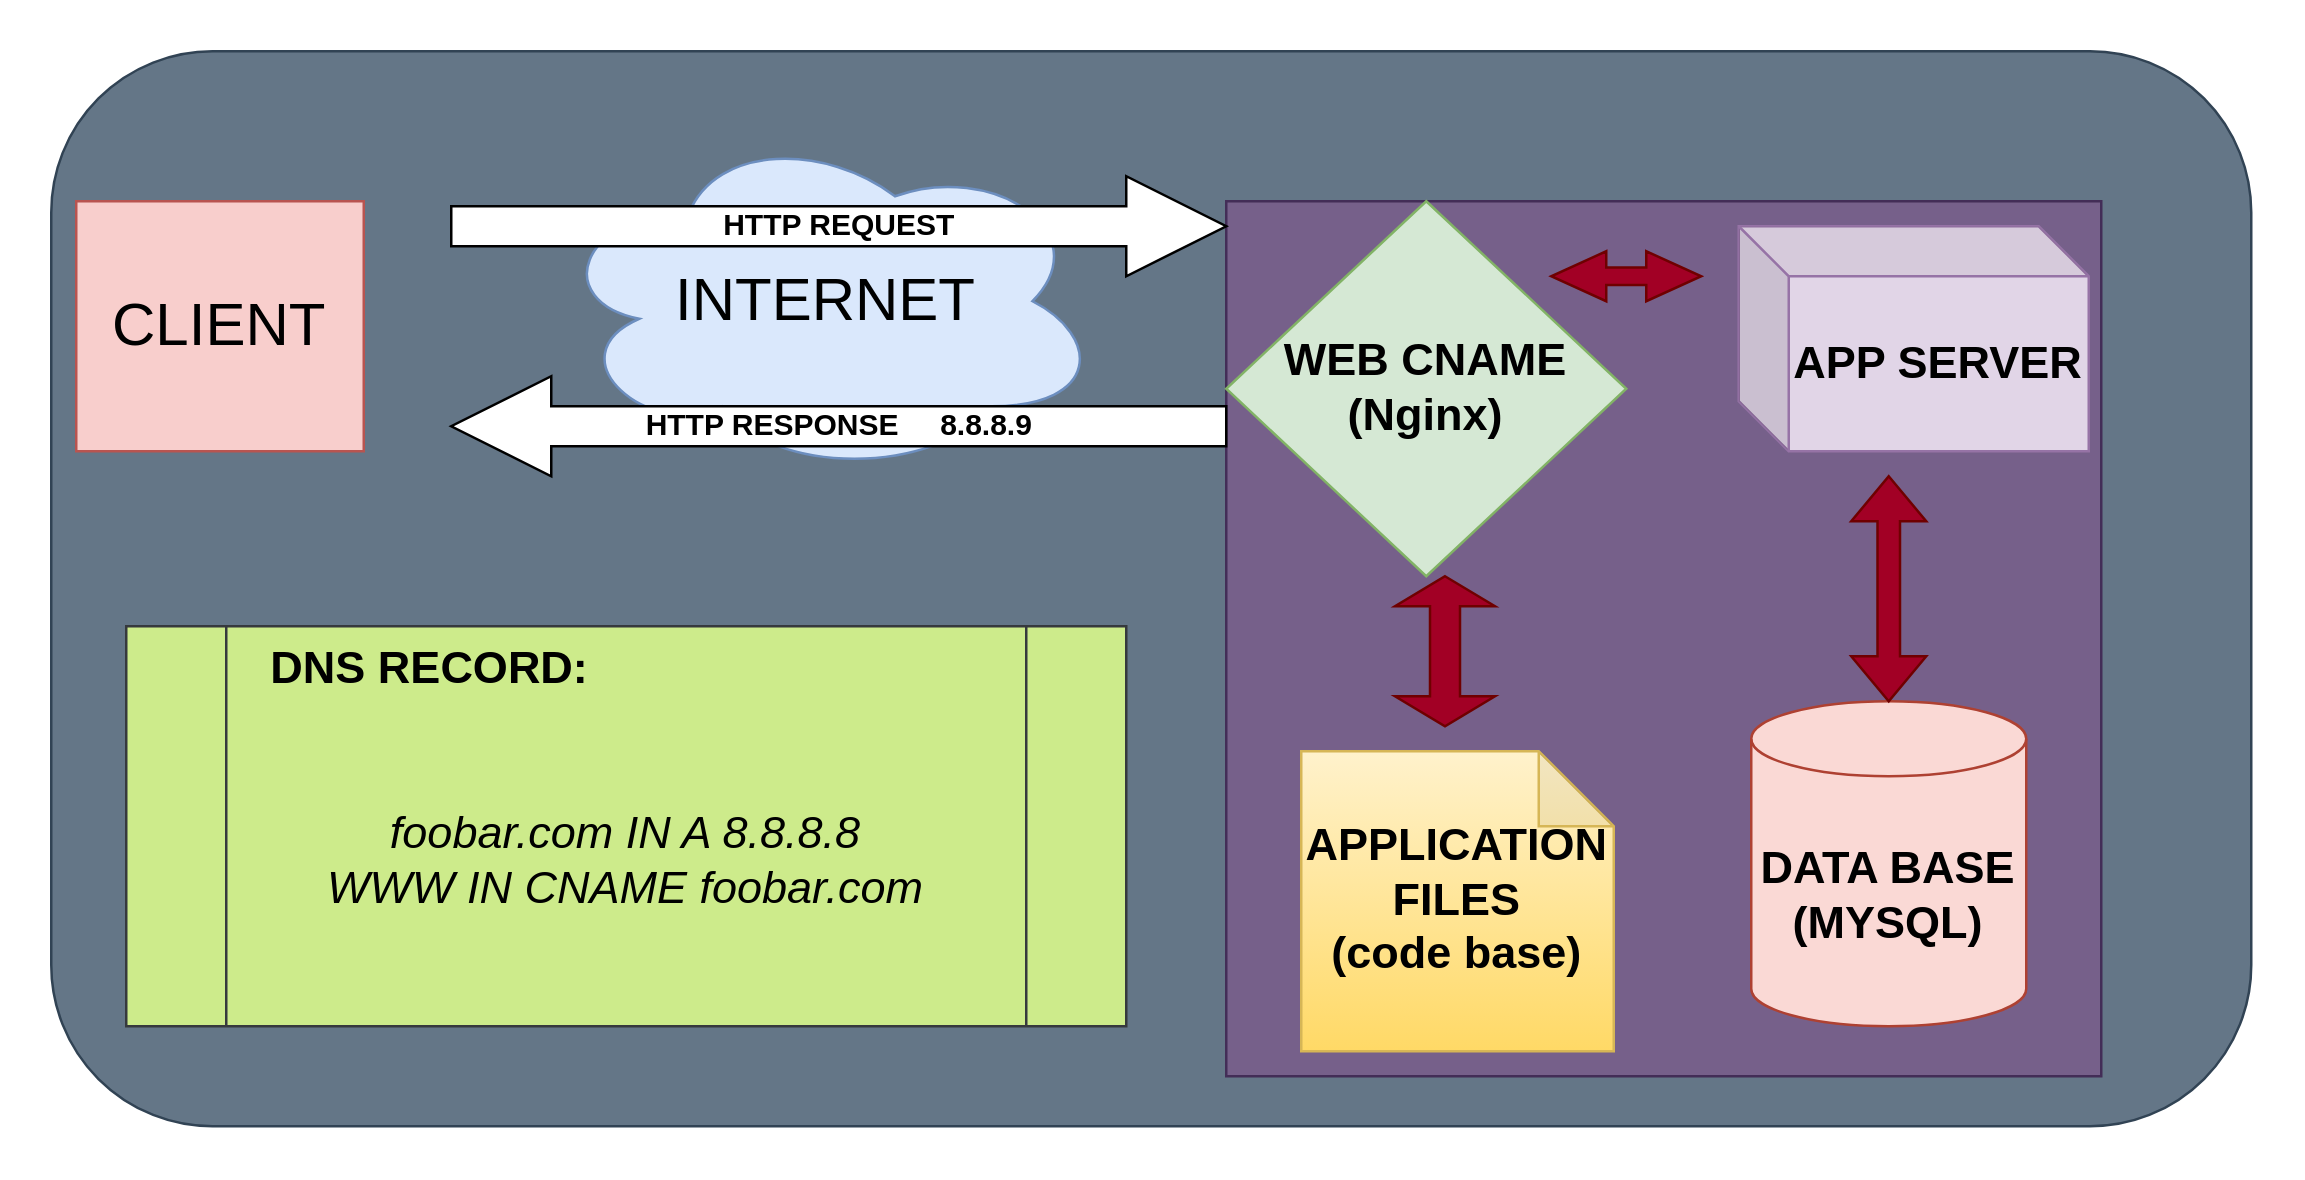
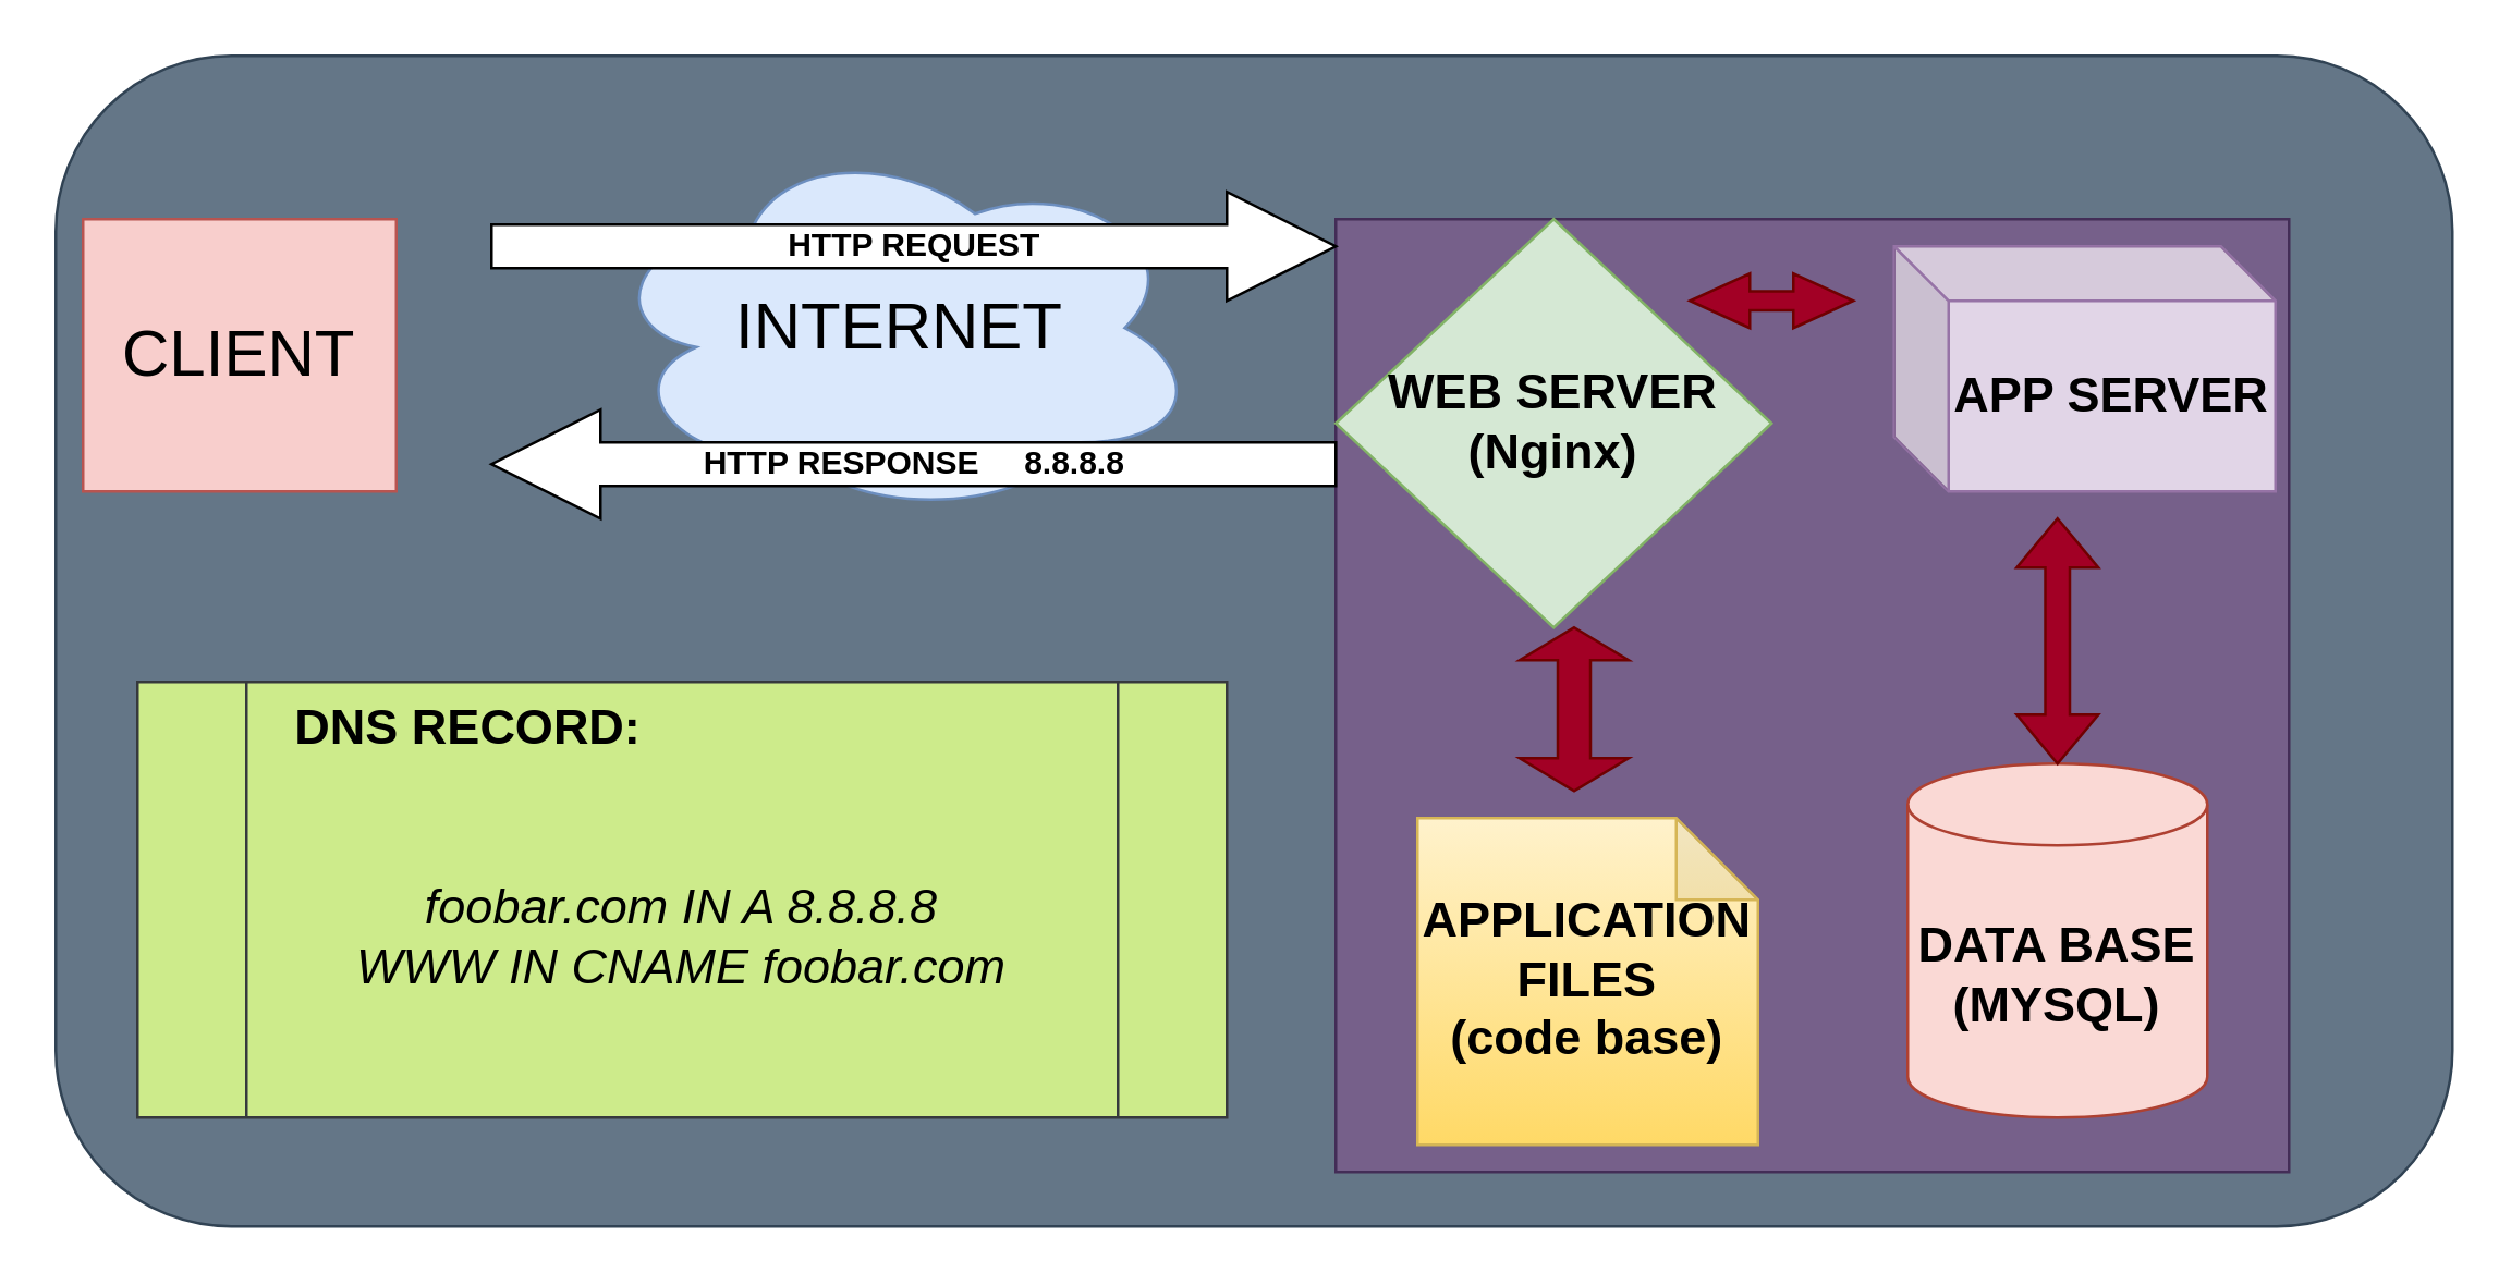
  <mxCell id="0" />
  <mxCell id="1" parent="0" />
  <mxCell id="2" value="" style="rounded=1;whiteSpace=wrap;html=1;strokeColor=#314354;fillColor=#647687;fontColor=#ffffff;" vertex="1" parent="1"><mxGeometry x="20" y="20" width="880" height="430" as="geometry" /></mxCell>
  <mxCell id="3" value="&lt;font style=&quot;font-size: 24px;&quot;&gt;CLIENT&lt;/font&gt;" style="rounded=0;whiteSpace=wrap;html=1;fillColor=#f8cecc;strokeColor=#b85450;" vertex="1" parent="1"><mxGeometry x="30" y="80" width="115" height="100" as="geometry" /></mxCell>
  <mxCell id="4" value="" style="whiteSpace=wrap;html=1;aspect=fixed;fillColor=#76608a;fontColor=#ffffff;strokeColor=#432D57;" vertex="1" parent="1"><mxGeometry x="490" y="80" width="350" height="350" as="geometry" /></mxCell>
  <mxCell id="5" value="&lt;font style=&quot;font-size: 24px;&quot;&gt;INTERNET&lt;/font&gt;" style="ellipse;shape=cloud;whiteSpace=wrap;html=1;fillColor=#dae8fc;strokeColor=#6c8ebf;" vertex="1" parent="1"><mxGeometry x="220" y="50" width="220" height="140" as="geometry" /></mxCell>
- <mxCell id="6" value="&lt;font style=&quot;font-size: 18px;&quot;&gt;&lt;b&gt;WEB CNAME&lt;br&gt;(Nginx)&lt;br&gt;&lt;/b&gt;&lt;/font&gt;" style="rhombus;whiteSpace=wrap;html=1;fillColor=#d5e8d4;strokeColor=#82b366;" vertex="1" parent="1"><mxGeometry x="490" y="80" width="160" height="150" as="geometry" /></mxCell>
+ <mxCell id="6" value="&lt;font style=&quot;font-size: 18px;&quot;&gt;&lt;b&gt;WEB SERVER&lt;br&gt;(Nginx)&lt;br&gt;&lt;/b&gt;&lt;/font&gt;" style="rhombus;whiteSpace=wrap;html=1;fillColor=#d5e8d4;strokeColor=#82b366;" vertex="1" parent="1"><mxGeometry x="490" y="80" width="160" height="150" as="geometry" /></mxCell>
  <mxCell id="7" value="&lt;font style=&quot;font-size: 18px;&quot;&gt;&lt;b&gt;APPLICATION&lt;br&gt;FILES&lt;br&gt;(code base)&lt;br&gt;&lt;/b&gt;&lt;/font&gt;" style="shape=note;whiteSpace=wrap;html=1;backgroundOutline=1;darkOpacity=0.05;fillColor=#fff2cc;strokeColor=#d6b656;gradientColor=#ffd966;" vertex="1" parent="1"><mxGeometry x="520" y="300" width="125" height="120" as="geometry" /></mxCell>
  <mxCell id="8" value="&lt;font style=&quot;font-size: 18px;&quot;&gt;&lt;b&gt;DATA BASE&lt;br&gt;(MYSQL)&lt;/b&gt;&lt;/font&gt;" style="shape=cylinder3;whiteSpace=wrap;html=1;boundedLbl=1;backgroundOutline=1;size=15;fillColor=#fad9d5;strokeColor=#ae4132;" vertex="1" parent="1"><mxGeometry x="700" y="280" width="110" height="130" as="geometry" /></mxCell>
  <mxCell id="9" value="&lt;font style=&quot;font-size: 18px;&quot;&gt;&lt;b&gt;APP SERVER&lt;/b&gt;&lt;/font&gt;" style="shape=cube;whiteSpace=wrap;html=1;boundedLbl=1;backgroundOutline=1;darkOpacity=0.05;darkOpacity2=0.1;fillColor=#e1d5e7;strokeColor=#9673a6;" vertex="1" parent="1"><mxGeometry x="695" y="90" width="140" height="90" as="geometry" /></mxCell>
  <mxCell id="10" value="&lt;font style=&quot;&quot;&gt;&lt;b style=&quot;&quot;&gt;&lt;font style=&quot;font-size: 18px;&quot;&gt;DNS RECORD:&amp;nbsp; &lt;/font&gt;&lt;span style=&quot;font-size: 24px;&quot;&gt;&amp;nbsp; &amp;nbsp; &amp;nbsp; &amp;nbsp; &amp;nbsp; &amp;nbsp; &amp;nbsp; &amp;nbsp; &amp;nbsp; &amp;nbsp; &amp;nbsp;&amp;nbsp;&lt;/span&gt;&lt;br&gt;&lt;/b&gt;&lt;/font&gt;&amp;nbsp; &amp;nbsp; &amp;nbsp;&lt;font style=&quot;font-size: 18px;&quot;&gt;&lt;i&gt; &amp;nbsp; &amp;nbsp; &amp;nbsp; &amp;nbsp; &amp;nbsp; &amp;nbsp; &amp;nbsp; &amp;nbsp; &amp;nbsp; &amp;nbsp; &amp;nbsp; &amp;nbsp; &amp;nbsp; &amp;nbsp; &amp;nbsp; &amp;nbsp; &amp;nbsp; &amp;nbsp; &amp;nbsp; &amp;nbsp;&amp;nbsp;&lt;br&gt;&lt;br&gt;foobar.com IN A 8.8.8.8&lt;br&gt;WWW IN CNAME foobar.com&lt;/i&gt;&lt;/font&gt;&lt;br&gt;&lt;br&gt;&lt;br&gt;&lt;div&gt;&lt;br&gt;&lt;/div&gt;" style="shape=process;whiteSpace=wrap;html=1;backgroundOutline=1;fillColor=#cdeb8b;strokeColor=#36393d;" vertex="1" parent="1"><mxGeometry x="50" y="250" width="400" height="160" as="geometry" /></mxCell>
  <mxCell id="11" value="&lt;b&gt;HTTP REQUEST&lt;/b&gt;" style="html=1;shadow=0;dashed=0;align=center;verticalAlign=middle;shape=mxgraph.arrows2.arrow;dy=0.6;dx=40;notch=0;" vertex="1" parent="1"><mxGeometry x="180" y="70" width="310" height="40" as="geometry" /></mxCell>
- <mxCell id="12" value="&lt;b&gt;HTTP RESPONSE&amp;nbsp; &amp;nbsp; &amp;nbsp;8.8.8.9&lt;/b&gt;" style="html=1;shadow=0;dashed=0;align=center;verticalAlign=middle;shape=mxgraph.arrows2.arrow;dy=0.6;dx=40;flipH=1;notch=0;" vertex="1" parent="1"><mxGeometry x="180" y="150" width="310" height="40" as="geometry" /></mxCell>
+ <mxCell id="12" value="&lt;b&gt;HTTP RESPONSE&amp;nbsp; &amp;nbsp; &amp;nbsp;8.8.8.8&lt;/b&gt;" style="html=1;shadow=0;dashed=0;align=center;verticalAlign=middle;shape=mxgraph.arrows2.arrow;dy=0.6;dx=40;flipH=1;notch=0;" vertex="1" parent="1"><mxGeometry x="180" y="150" width="310" height="40" as="geometry" /></mxCell>
  <mxCell id="13" value="" style="html=1;shadow=0;dashed=0;align=center;verticalAlign=middle;shape=mxgraph.arrows2.twoWayArrow;dy=0.65;dx=22;fillColor=#a20025;fontColor=#ffffff;strokeColor=#6F0000;" vertex="1" parent="1"><mxGeometry x="620" y="100" width="60" height="20" as="geometry" /></mxCell>
  <mxCell id="14" value="" style="shape=doubleArrow;direction=south;whiteSpace=wrap;html=1;fillColor=#a20025;fontColor=#ffffff;strokeColor=#6F0000;" vertex="1" parent="1"><mxGeometry x="557.5" y="230" width="40" height="60" as="geometry" /></mxCell>
  <mxCell id="15" value="" style="shape=doubleArrow;direction=south;whiteSpace=wrap;html=1;fillColor=#a20025;fontColor=#ffffff;strokeColor=#6F0000;" vertex="1" parent="1"><mxGeometry x="740" y="190" width="30" height="90" as="geometry" /></mxCell>
